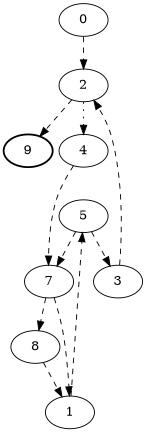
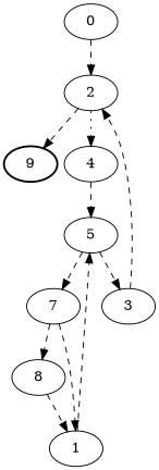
  digraph {
    nodesep=0.1
    edge [style=dashed]
    0
    2
    9 [style=bold]
    4
    5
    3
    7
    8
    n9 [label=1]
    0 -> 2
    2 -> 9
    2 -> 4 [style=dotted]
-   4 -> 7
+   4 -> 5
    5 -> 3
    5 -> 7
    3 -> 2
    7 -> 8
    7 -> n9
    8 -> n9
    n9 -> 5
  }
